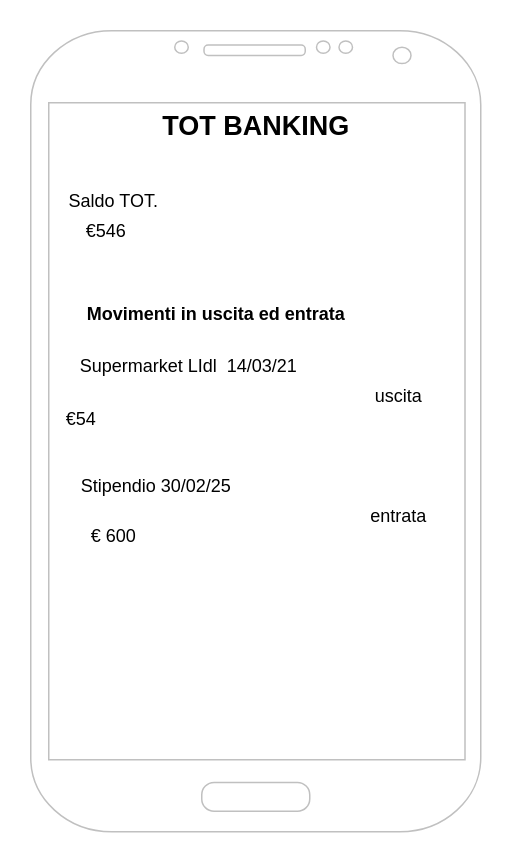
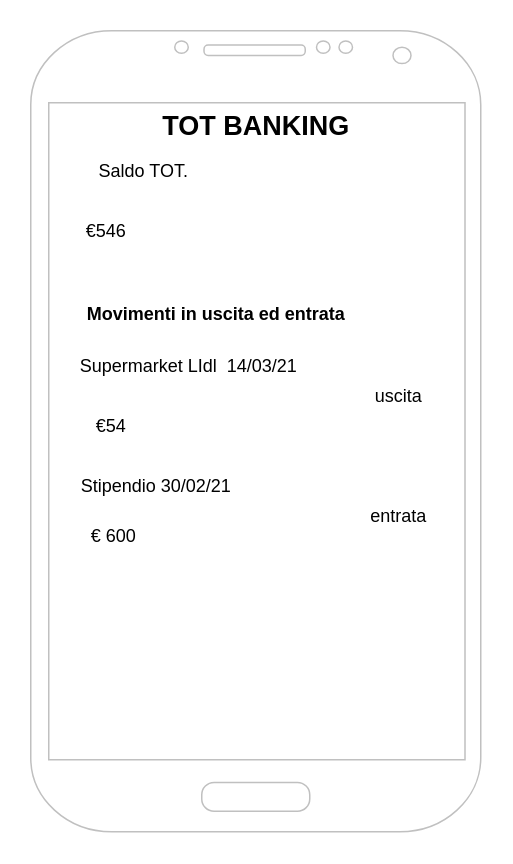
  <mxCell id="0" />
  <mxCell id="1" parent="0" />
  <mxCell id="2" value="" style="verticalLabelPosition=bottom;verticalAlign=top;html=1;shadow=0;dashed=0;strokeWidth=1;shape=mxgraph.android.phone2;strokeColor=#c0c0c0;" vertex="1" parent="1"><mxGeometry x="20" y="20" width="300" height="534" as="geometry" /></mxCell>
  <mxCell id="3" value="&lt;b&gt;&lt;font style=&quot;font-size: 18px&quot;&gt;TOT BANKING&lt;/font&gt;&lt;/b&gt;" style="text;html=1;resizable=0;autosize=1;align=center;verticalAlign=middle;points=[];fillColor=none;strokeColor=none;rounded=0;" vertex="1" parent="1"><mxGeometry x="90" y="74" width="160" height="20" as="geometry" /></mxCell>
- <mxCell id="4" value="Saldo TOT." style="text;html=1;resizable=0;autosize=1;align=center;verticalAlign=middle;points=[];fillColor=none;strokeColor=none;rounded=0;" vertex="1" parent="1"><mxGeometry x="35" y="124" width="80" height="20" as="geometry" /></mxCell>
+ <mxCell id="4" value="Saldo TOT." style="text;html=1;resizable=0;autosize=1;align=center;verticalAlign=middle;points=[];fillColor=none;strokeColor=none;rounded=0;" vertex="1" parent="1"><mxGeometry x="55" y="104" width="80" height="20" as="geometry" /></mxCell>
  <mxCell id="5" value="€546" style="text;html=1;resizable=0;autosize=1;align=center;verticalAlign=middle;points=[];fillColor=none;strokeColor=none;rounded=0;" vertex="1" parent="1"><mxGeometry x="50" y="144" width="40" height="20" as="geometry" /></mxCell>
  <mxCell id="6" value="&lt;b&gt;Movimenti in uscita ed entrata&amp;nbsp;&lt;/b&gt;" style="text;html=1;resizable=0;autosize=1;align=center;verticalAlign=middle;points=[];fillColor=none;strokeColor=none;rounded=0;" vertex="1" parent="1"><mxGeometry x="50" y="199" width="190" height="20" as="geometry" /></mxCell>
  <mxCell id="7" value="Supermarket LIdl&amp;nbsp; 14/03/21&amp;nbsp; &amp;nbsp;" style="text;html=1;resizable=0;autosize=1;align=center;verticalAlign=middle;points=[];fillColor=none;strokeColor=none;rounded=0;" vertex="1" parent="1"><mxGeometry x="45" y="234" width="170" height="20" as="geometry" /></mxCell>
  <mxCell id="8" value="uscita" style="text;html=1;resizable=0;autosize=1;align=center;verticalAlign=middle;points=[];fillColor=none;strokeColor=none;rounded=0;" vertex="1" parent="1"><mxGeometry x="240" y="254" width="50" height="20" as="geometry" /></mxCell>
- <mxCell id="9" value="Stipendio 30/02/25&amp;nbsp; &amp;nbsp;&amp;nbsp;" style="text;html=1;resizable=0;autosize=1;align=center;verticalAlign=middle;points=[];fillColor=none;strokeColor=none;rounded=0;" vertex="1" parent="1"><mxGeometry x="45" y="314" width="130" height="20" as="geometry" /></mxCell>
+ <mxCell id="9" value="Stipendio 30/02/21&amp;nbsp; &amp;nbsp;&amp;nbsp;" style="text;html=1;resizable=0;autosize=1;align=center;verticalAlign=middle;points=[];fillColor=none;strokeColor=none;rounded=0;" vertex="1" parent="1"><mxGeometry x="45" y="314" width="130" height="20" as="geometry" /></mxCell>
  <mxCell id="10" value="entrata" style="text;html=1;resizable=0;autosize=1;align=center;verticalAlign=middle;points=[];fillColor=none;strokeColor=none;rounded=0;" vertex="1" parent="1"><mxGeometry x="240" y="334" width="50" height="20" as="geometry" /></mxCell>
- <mxCell id="11" value="€54&amp;nbsp;" style="text;html=1;resizable=0;autosize=1;align=center;verticalAlign=middle;points=[];fillColor=none;strokeColor=none;rounded=0;" vertex="1" parent="1"><mxGeometry x="35" y="269" width="40" height="20" as="geometry" /></mxCell>
+ <mxCell id="11" value="€54&amp;nbsp;" style="text;html=1;resizable=0;autosize=1;align=center;verticalAlign=middle;points=[];fillColor=none;strokeColor=none;rounded=0;" vertex="1" parent="1"><mxGeometry x="55" y="274" width="40" height="20" as="geometry" /></mxCell>
  <mxCell id="12" value="€ 600" style="text;html=1;resizable=0;autosize=1;align=center;verticalAlign=middle;points=[];fillColor=none;strokeColor=none;rounded=0;" vertex="1" parent="1"><mxGeometry x="50" y="347" width="50" height="20" as="geometry" /></mxCell>
